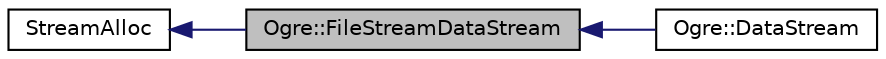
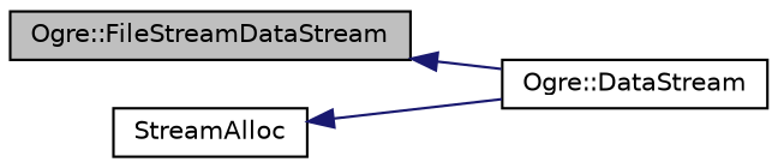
  digraph {
    rankdir=LR
    node [color=black fontname=Helvetica fontsize=10 shape=record]
    edge [color=midnightblue dir=back fontname=Helvetica fontsize=10 labelfontname=Helvetica labelfontsize=10 style=solid]
    n1 [fillcolor=grey75 fontcolor=black height=0.2 label="Ogre::FileStreamDataStream" style=filled width=0.4]
    n2 [height=0.2 label="Ogre::DataStream" width=0.4]
    n3 [height=0.2 label=StreamAlloc width=0.4]
    n1 -> n2
-   n3 -> n1
+   n3 -> n2
  }
